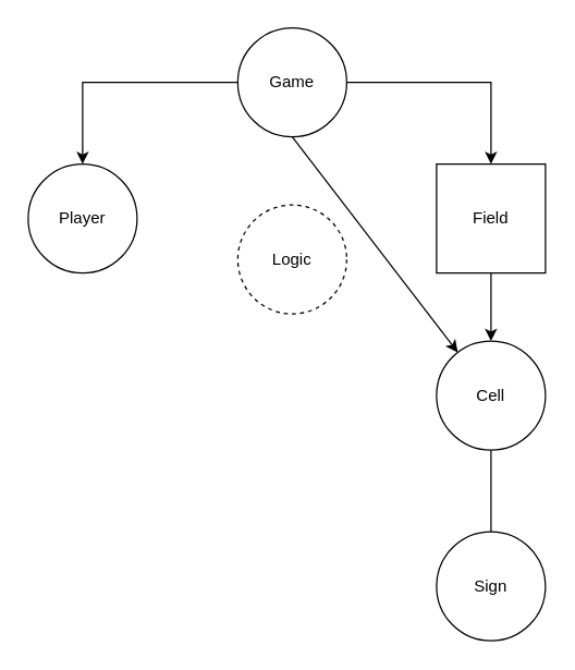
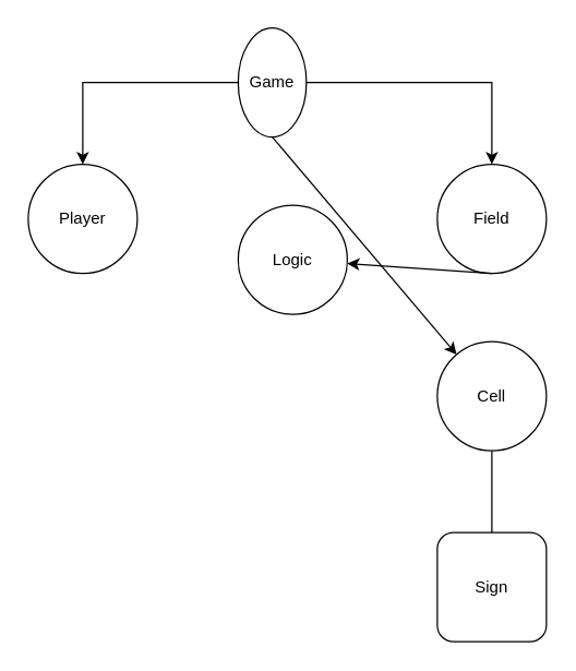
  <mxCell id="0" />
  <mxCell id="1" parent="0" />
- <mxCell id="2" value="Game" style="ellipse;whiteSpace=wrap;html=1;aspect=fixed;" parent="1" vertex="1"><mxGeometry x="174" y="20" width="80" height="80" as="geometry" /></mxCell>
+ <mxCell id="2" value="Game" style="ellipse;whiteSpace=wrap;html=1;aspect=fixed;" parent="1" vertex="1"><mxGeometry x="174" y="20" width="50" height="80" as="geometry" /></mxCell>
  <mxCell id="3" value="Player" style="ellipse;whiteSpace=wrap;html=1;aspect=fixed;" parent="1" vertex="1"><mxGeometry x="20" y="120" width="80" height="80" as="geometry" /></mxCell>
  <mxCell id="4" value="" style="endArrow=classic;html=1;rounded=0;entryX=0.5;entryY=0;entryDx=0;entryDy=0;exitX=0;exitY=0.5;exitDx=0;exitDy=0;" parent="1" source="2" target="3" edge="1"><mxGeometry width="50" height="50" relative="1" as="geometry"><mxPoint x="150" y="280" as="sourcePoint" /><mxPoint x="200" y="230" as="targetPoint" /><Array as="points"><mxPoint x="60" y="60" /></Array></mxGeometry></mxCell>
- <mxCell id="5" value="Field" style="whiteSpace=wrap;html=1;aspect=fixed;rounded=0;" parent="1" vertex="1"><mxGeometry x="320" y="120" width="80" height="80" as="geometry" /></mxCell>
+ <mxCell id="5" value="Field" style="ellipse;whiteSpace=wrap;html=1;aspect=fixed;" parent="1" vertex="1"><mxGeometry x="320" y="120" width="80" height="80" as="geometry" /></mxCell>
  <mxCell id="6" value="Cell" style="ellipse;whiteSpace=wrap;html=1;aspect=fixed;" parent="1" vertex="1"><mxGeometry x="320" y="250" width="80" height="80" as="geometry" /></mxCell>
  <mxCell id="7" value="" style="endArrow=classic;html=1;rounded=0;exitX=1;exitY=0.5;exitDx=0;exitDy=0;entryX=0.5;entryY=0;entryDx=0;entryDy=0;" parent="1" source="2" target="5" edge="1"><mxGeometry width="50" height="50" relative="1" as="geometry"><mxPoint x="150" y="280" as="sourcePoint" /><mxPoint x="200" y="230" as="targetPoint" /><Array as="points"><mxPoint x="360" y="60" /></Array></mxGeometry></mxCell>
- <mxCell id="8" value="" style="endArrow=classic;html=1;rounded=0;exitX=0.5;exitY=1;exitDx=0;exitDy=0;entryX=0.5;entryY=0;entryDx=0;entryDy=0;" parent="1" source="5" target="6" edge="1"><mxGeometry width="50" height="50" relative="1" as="geometry"><mxPoint x="150" y="280" as="sourcePoint" /><mxPoint x="200" y="230" as="targetPoint" /></mxGeometry></mxCell>
- <mxCell id="9" value="Sign" style="ellipse;whiteSpace=wrap;html=1;aspect=fixed;" parent="1" vertex="1"><mxGeometry x="320" y="390" width="80" height="80" as="geometry" /></mxCell>
+ <mxCell id="8" value="" style="endArrow=classic;html=1;rounded=0;exitX=0.5;exitY=1;exitDx=0;exitDy=0;" parent="1" source="5" target="11" edge="1"><mxGeometry width="50" height="50" relative="1" as="geometry"><mxPoint x="150" y="280" as="sourcePoint" /><mxPoint x="200" y="230" as="targetPoint" /></mxGeometry></mxCell>
+ <mxCell id="9" value="Sign" style="whiteSpace=wrap;html=1;aspect=fixed;rounded=1;" parent="1" vertex="1"><mxGeometry x="320" y="390" width="80" height="80" as="geometry" /></mxCell>
  <mxCell id="10" value="" style="endArrow=none;html=1;rounded=0;exitX=0.5;exitY=1;exitDx=0;exitDy=0;entryX=0.5;entryY=0;entryDx=0;entryDy=0;" parent="1" source="6" target="9" edge="1"><mxGeometry width="50" height="50" relative="1" as="geometry"><mxPoint x="150" y="280" as="sourcePoint" /><mxPoint x="200" y="230" as="targetPoint" /></mxGeometry></mxCell>
- <mxCell id="11" value="Logic" style="ellipse;whiteSpace=wrap;html=1;aspect=fixed;dashed=1;" vertex="1" parent="1"><mxGeometry x="174" y="150" width="80" height="80" as="geometry" /></mxCell>
+ <mxCell id="11" value="Logic" style="ellipse;whiteSpace=wrap;html=1;aspect=fixed;" vertex="1" parent="1"><mxGeometry x="174" y="150" width="80" height="80" as="geometry" /></mxCell>
  <mxCell id="12" value="" style="endArrow=classic;html=1;rounded=0;exitX=0.5;exitY=1;exitDx=0;exitDy=0;" edge="1" parent="1" source="2" target="6"><mxGeometry width="50" height="50" relative="1" as="geometry"><mxPoint x="150" y="280" as="sourcePoint" /><mxPoint x="200" y="230" as="targetPoint" /></mxGeometry></mxCell>
